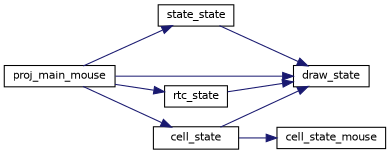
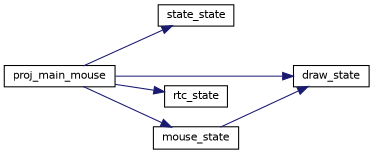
  digraph {
    rankdir=RL
    node [color=black fillcolor=white fontname=Helvetica fontsize=10 shape=record style=filled]
    edge [color=midnightblue dir=back fontname=Helvetica fontsize=10 labelfontname=Helvetica labelfontsize=10 style=solid]
    n1 [height=0.2 label=draw_state width=0.4]
    n2 [height=0.2 label=state_state width=0.4]
    n3 [height=0.2 label=proj_main_mouse width=0.4]
-   n4 [height=0.2 label=cell_state width=0.4]
+   n4 [height=0.2 label=mouse_state width=0.4]
    n5 [height=0.2 label=rtc_state width=0.4]
-   n6 [height=0.2 label=cell_state_mouse width=0.4]
-   n1 -> n2
    n1 -> n3
    n1 -> n4
-   n1 -> n5
    n2 -> n3
    n4 -> n3
    n5 -> n3
-   n6 -> n4
  }
